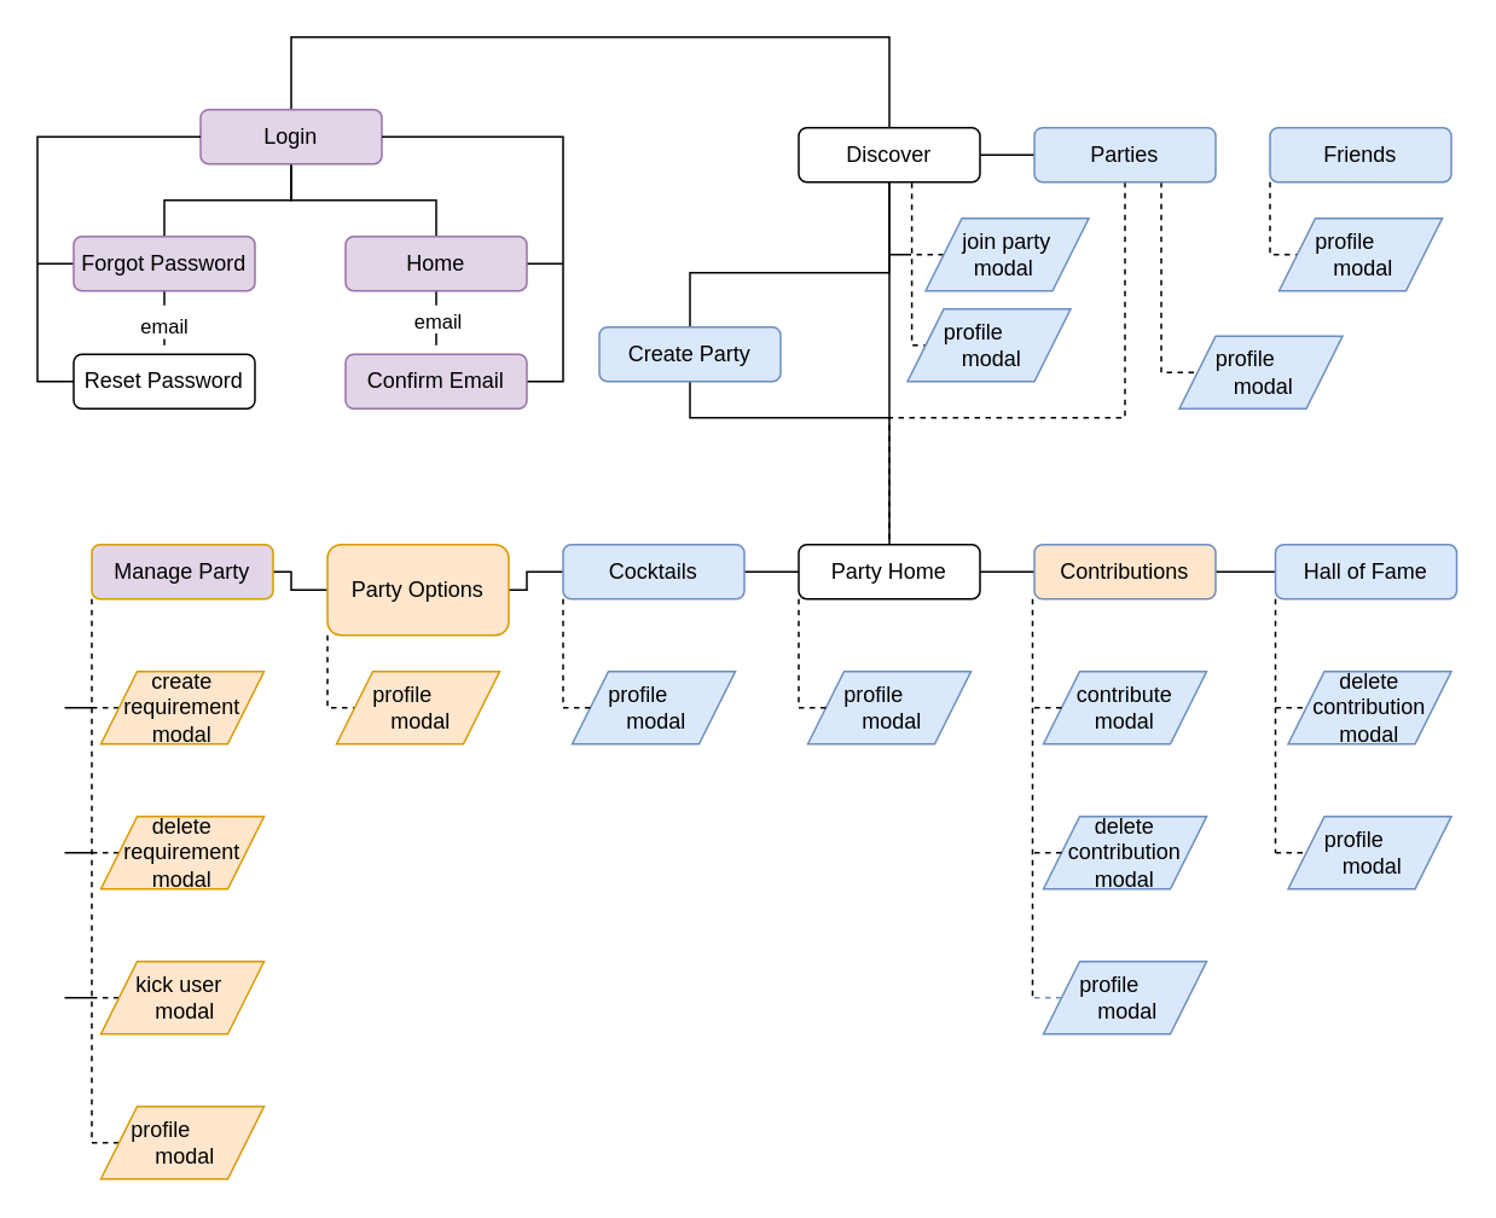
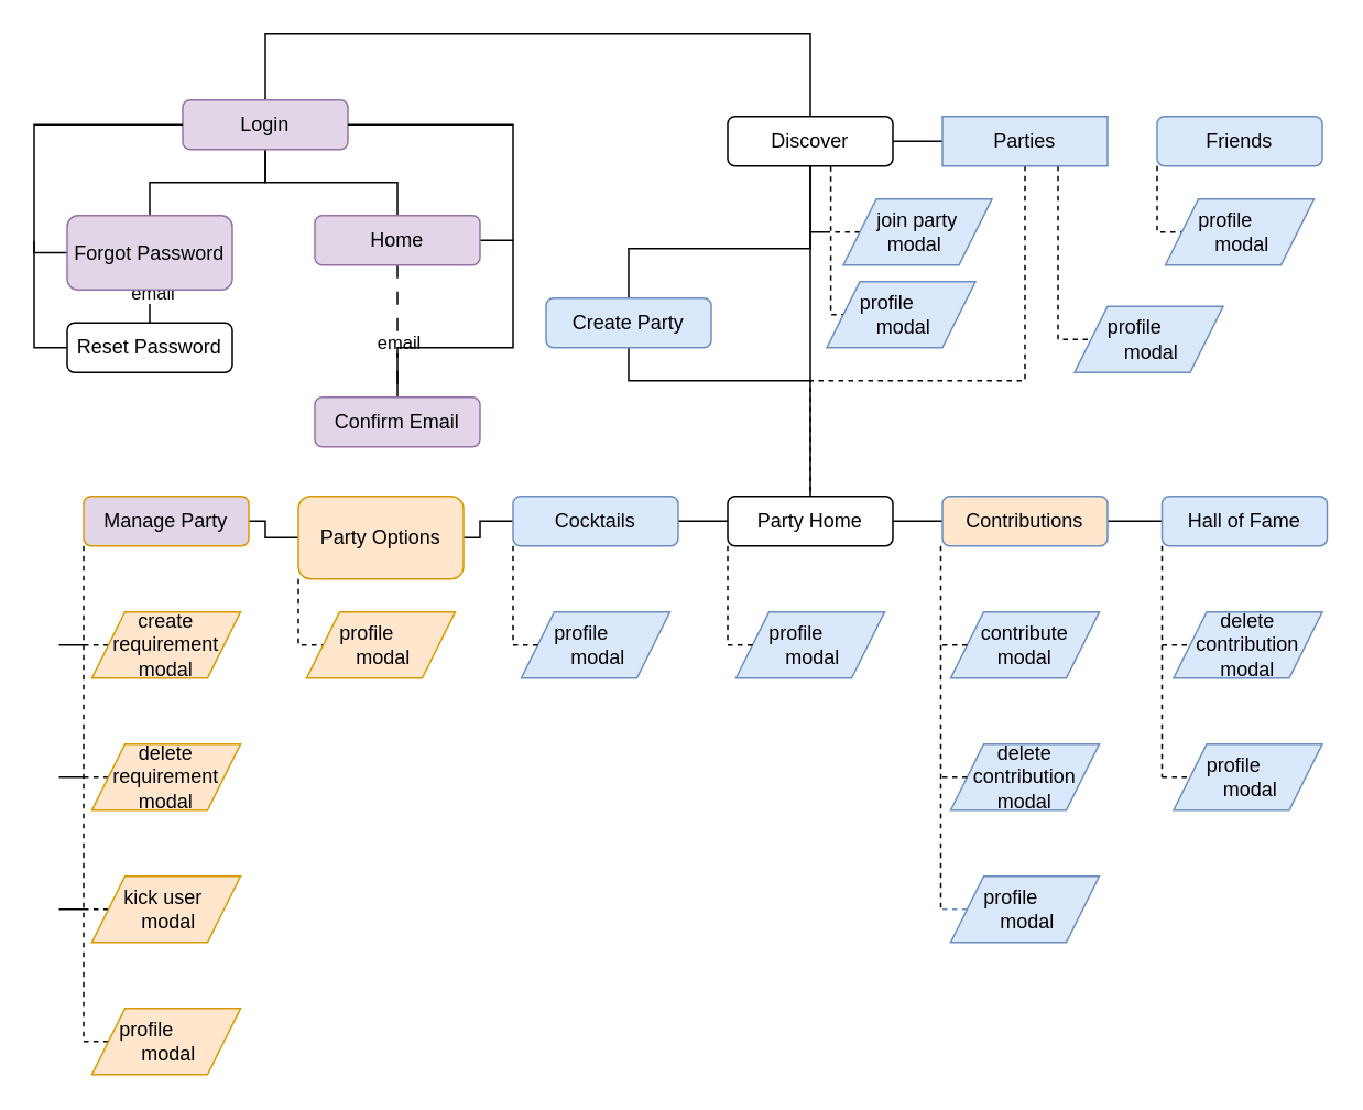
  <mxCell id="0" />
  <mxCell id="1" parent="0" />
  <mxCell id="2" style="edgeStyle=orthogonalEdgeStyle;rounded=0;orthogonalLoop=1;jettySize=auto;html=1;endArrow=none;startFill=0;" parent="1" source="6" target="25" edge="1"><mxGeometry relative="1" as="geometry" /></mxCell>
  <mxCell id="3" style="edgeStyle=orthogonalEdgeStyle;rounded=0;orthogonalLoop=1;jettySize=auto;html=1;entryX=0.5;entryY=0;entryDx=0;entryDy=0;endArrow=none;startFill=0;" parent="1" source="6" target="29" edge="1"><mxGeometry relative="1" as="geometry" /></mxCell>
  <mxCell id="4" style="edgeStyle=orthogonalEdgeStyle;rounded=0;orthogonalLoop=1;jettySize=auto;html=1;endArrow=none;startFill=0;" parent="1" source="6" target="42" edge="1"><mxGeometry relative="1" as="geometry"><Array as="points"><mxPoint x="490" y="150" /></Array></mxGeometry></mxCell>
  <mxCell id="5" style="edgeStyle=orthogonalEdgeStyle;rounded=0;orthogonalLoop=1;jettySize=auto;html=1;exitX=0.624;exitY=1.013;exitDx=0;exitDy=0;exitPerimeter=0;endArrow=none;startFill=0;dashed=1;entryX=0;entryY=0.5;entryDx=0;entryDy=0;" parent="1" source="6" target="71" edge="1"><mxGeometry relative="1" as="geometry"><mxPoint x="490" y="190" as="targetPoint" /><Array as="points"><mxPoint x="502" y="190" /></Array></mxGeometry></mxCell>
  <mxCell id="6" value="Discover" style="rounded=1;whiteSpace=wrap;html=1;" parent="1" vertex="1"><mxGeometry x="440" y="70" width="100" height="30" as="geometry" /></mxCell>
  <mxCell id="7" style="rounded=0;orthogonalLoop=1;jettySize=auto;html=1;entryX=0.5;entryY=0;entryDx=0;entryDy=0;edgeStyle=orthogonalEdgeStyle;endArrow=none;startFill=0;" parent="1" source="10" target="14" edge="1"><mxGeometry relative="1" as="geometry" /></mxCell>
  <mxCell id="8" style="edgeStyle=orthogonalEdgeStyle;rounded=0;orthogonalLoop=1;jettySize=auto;html=1;endArrow=none;startFill=0;" parent="1" source="10" target="22" edge="1"><mxGeometry relative="1" as="geometry" /></mxCell>
  <mxCell id="9" style="edgeStyle=orthogonalEdgeStyle;rounded=0;orthogonalLoop=1;jettySize=auto;html=1;entryX=0.5;entryY=0;entryDx=0;entryDy=0;endArrow=none;startFill=0;" parent="1" source="10" target="6" edge="1"><mxGeometry relative="1" as="geometry"><Array as="points"><mxPoint x="160" y="20" /><mxPoint x="490" y="20" /></Array></mxGeometry></mxCell>
  <mxCell id="10" value="Login" style="rounded=1;whiteSpace=wrap;html=1;fillColor=#e1d5e7;strokeColor=#9673a6;" parent="1" vertex="1"><mxGeometry x="110" y="60" width="100" height="30" as="geometry" /></mxCell>
  <mxCell id="11" style="edgeStyle=orthogonalEdgeStyle;rounded=0;orthogonalLoop=1;jettySize=auto;html=1;entryX=0.5;entryY=0;entryDx=0;entryDy=0;endArrow=none;startFill=0;dashed=1;dashPattern=8 8;" parent="1" source="14" target="16" edge="1"><mxGeometry relative="1" as="geometry" /></mxCell>
  <mxCell id="12" value="email" style="edgeLabel;html=1;align=center;verticalAlign=middle;resizable=0;points=[];" parent="11" vertex="1" connectable="0"><mxGeometry x="0.156" relative="1" as="geometry"><mxPoint as="offset" /></mxGeometry></mxCell>
  <mxCell id="13" style="edgeStyle=orthogonalEdgeStyle;rounded=0;orthogonalLoop=1;jettySize=auto;html=1;endArrow=none;startFill=0;" parent="1" source="14" edge="1"><mxGeometry relative="1" as="geometry"><mxPoint x="310" y="145" as="targetPoint" /></mxGeometry></mxCell>
  <mxCell id="14" value="Home" style="rounded=1;whiteSpace=wrap;html=1;fillColor=#e1d5e7;strokeColor=#9673a6;" parent="1" vertex="1"><mxGeometry x="190" y="130" width="100" height="30" as="geometry" /></mxCell>
  <mxCell id="15" style="edgeStyle=orthogonalEdgeStyle;rounded=0;orthogonalLoop=1;jettySize=auto;html=1;entryX=1;entryY=0.5;entryDx=0;entryDy=0;endArrow=none;startFill=0;" parent="1" source="16" target="10" edge="1"><mxGeometry relative="1" as="geometry"><Array as="points"><mxPoint x="310" y="210" /><mxPoint x="310" y="75" /></Array></mxGeometry></mxCell>
- <mxCell id="16" value="Confirm Email" style="rounded=1;whiteSpace=wrap;html=1;fillColor=#e1d5e7;strokeColor=#9673a6;" parent="1" vertex="1"><mxGeometry x="190" y="195" width="100" height="30" as="geometry" /></mxCell>
+ <mxCell id="16" value="Confirm Email" style="rounded=1;whiteSpace=wrap;html=1;fillColor=#e1d5e7;strokeColor=#9673a6;" parent="1" vertex="1"><mxGeometry x="190" y="240" width="100" height="30" as="geometry" /></mxCell>
  <mxCell id="17" style="edgeStyle=orthogonalEdgeStyle;rounded=0;orthogonalLoop=1;jettySize=auto;html=1;entryX=0;entryY=0.5;entryDx=0;entryDy=0;endArrow=none;startFill=0;" parent="1" source="18" target="10" edge="1"><mxGeometry relative="1" as="geometry"><Array as="points"><mxPoint x="20" y="210" /><mxPoint x="20" y="75" /></Array></mxGeometry></mxCell>
  <mxCell id="18" value="Reset Password" style="rounded=1;whiteSpace=wrap;html=1;" parent="1" vertex="1"><mxGeometry x="40" y="195" width="100" height="30" as="geometry" /></mxCell>
  <mxCell id="19" style="edgeStyle=orthogonalEdgeStyle;rounded=0;orthogonalLoop=1;jettySize=auto;html=1;endArrow=none;startFill=0;dashed=1;dashPattern=8 8;" parent="1" source="22" target="18" edge="1"><mxGeometry relative="1" as="geometry" /></mxCell>
  <mxCell id="20" value="email" style="edgeLabel;html=1;align=center;verticalAlign=middle;resizable=0;points=[];" parent="19" vertex="1" connectable="0"><mxGeometry x="0.289" y="-1" relative="1" as="geometry"><mxPoint as="offset" /></mxGeometry></mxCell>
  <mxCell id="21" style="edgeStyle=orthogonalEdgeStyle;rounded=0;orthogonalLoop=1;jettySize=auto;html=1;endArrow=none;startFill=0;" parent="1" source="22" edge="1"><mxGeometry relative="1" as="geometry"><mxPoint x="20" y="145" as="targetPoint" /></mxGeometry></mxCell>
- <mxCell id="22" value="Forgot Password" style="rounded=1;whiteSpace=wrap;html=1;fillColor=#e1d5e7;strokeColor=#9673a6;" parent="1" vertex="1"><mxGeometry x="40" y="130" width="100" height="30" as="geometry" /></mxCell>
+ <mxCell id="22" value="Forgot Password" style="rounded=1;whiteSpace=wrap;html=1;fillColor=#e1d5e7;strokeColor=#9673a6;" parent="1" vertex="1"><mxGeometry x="40" y="130" width="100" height="45" as="geometry" /></mxCell>
  <mxCell id="23" style="edgeStyle=orthogonalEdgeStyle;rounded=0;orthogonalLoop=1;jettySize=auto;html=1;entryX=0.5;entryY=0;entryDx=0;entryDy=0;endArrow=none;startFill=0;dashed=1;" parent="1" source="25" target="29" edge="1"><mxGeometry relative="1" as="geometry"><Array as="points"><mxPoint x="620" y="230" /><mxPoint x="490" y="230" /></Array></mxGeometry></mxCell>
  <mxCell id="24" style="edgeStyle=orthogonalEdgeStyle;rounded=0;orthogonalLoop=1;jettySize=auto;html=1;entryX=0;entryY=0.5;entryDx=0;entryDy=0;endArrow=none;startFill=0;dashed=1;" parent="1" source="25" target="68" edge="1"><mxGeometry relative="1" as="geometry"><Array as="points"><mxPoint x="640" y="120" /><mxPoint x="640" y="120" /></Array></mxGeometry></mxCell>
- <mxCell id="25" value="Parties" style="rounded=1;whiteSpace=wrap;html=1;fillColor=#dae8fc;strokeColor=#6c8ebf;" parent="1" vertex="1"><mxGeometry x="570" y="70" width="100" height="30" as="geometry" /></mxCell>
+ <mxCell id="25" value="Parties" style="whiteSpace=wrap;html=1;fillColor=#dae8fc;strokeColor=#6c8ebf;rounded=0;" parent="1" vertex="1"><mxGeometry x="570" y="70" width="100" height="30" as="geometry" /></mxCell>
  <mxCell id="26" style="edgeStyle=orthogonalEdgeStyle;rounded=0;orthogonalLoop=1;jettySize=auto;html=1;entryX=0;entryY=0.5;entryDx=0;entryDy=0;endArrow=none;startFill=0;dashed=1;" parent="1" source="27" target="58" edge="1"><mxGeometry relative="1" as="geometry"><Array as="points"><mxPoint x="700" y="140" /></Array></mxGeometry></mxCell>
  <mxCell id="27" value="Friends" style="rounded=1;whiteSpace=wrap;html=1;fillColor=#dae8fc;strokeColor=#6c8ebf;" parent="1" vertex="1"><mxGeometry x="700" y="70" width="100" height="30" as="geometry" /></mxCell>
  <mxCell id="28" style="edgeStyle=orthogonalEdgeStyle;rounded=0;orthogonalLoop=1;jettySize=auto;html=1;entryX=0;entryY=0.5;entryDx=0;entryDy=0;endArrow=none;startFill=0;" parent="1" source="29" target="31" edge="1"><mxGeometry relative="1" as="geometry" /></mxCell>
  <mxCell id="29" value="Party Home" style="rounded=1;whiteSpace=wrap;html=1;" parent="1" vertex="1"><mxGeometry x="440" y="300" width="100" height="30" as="geometry" /></mxCell>
  <mxCell id="30" style="edgeStyle=orthogonalEdgeStyle;rounded=0;orthogonalLoop=1;jettySize=auto;html=1;entryX=0;entryY=0.5;entryDx=0;entryDy=0;endArrow=none;startFill=0;fillColor=#dae8fc;strokeColor=#000000;" parent="1" source="31" target="32" edge="1"><mxGeometry relative="1" as="geometry" /></mxCell>
  <mxCell id="31" value="Contributions" style="rounded=1;whiteSpace=wrap;html=1;fillColor=#ffe6cc;strokeColor=#6c8ebf;" parent="1" vertex="1"><mxGeometry x="570" y="300" width="100" height="30" as="geometry" /></mxCell>
  <mxCell id="32" value="Hall of Fame" style="rounded=1;whiteSpace=wrap;html=1;fillColor=#dae8fc;strokeColor=#6c8ebf;" parent="1" vertex="1"><mxGeometry x="703" y="300" width="100" height="30" as="geometry" /></mxCell>
  <mxCell id="33" style="edgeStyle=orthogonalEdgeStyle;rounded=0;orthogonalLoop=1;jettySize=auto;html=1;entryX=1;entryY=0.5;entryDx=0;entryDy=0;endArrow=none;startFill=0;" parent="1" source="35" target="38" edge="1"><mxGeometry relative="1" as="geometry" /></mxCell>
  <mxCell id="34" style="edgeStyle=orthogonalEdgeStyle;rounded=0;orthogonalLoop=1;jettySize=auto;html=1;entryX=0;entryY=0.5;entryDx=0;entryDy=0;endArrow=none;startFill=0;" parent="1" source="35" target="29" edge="1"><mxGeometry relative="1" as="geometry" /></mxCell>
  <mxCell id="35" value="Cocktails" style="rounded=1;whiteSpace=wrap;html=1;fillColor=#dae8fc;strokeColor=#6c8ebf;" parent="1" vertex="1"><mxGeometry x="310" y="300" width="100" height="30" as="geometry" /></mxCell>
  <mxCell id="36" style="edgeStyle=orthogonalEdgeStyle;rounded=0;orthogonalLoop=1;jettySize=auto;html=1;entryX=1;entryY=0.5;entryDx=0;entryDy=0;endArrow=none;startFill=0;fillColor=#ffe6cc;strokeColor=#000000;" parent="1" source="38" target="40" edge="1"><mxGeometry relative="1" as="geometry" /></mxCell>
  <mxCell id="37" style="edgeStyle=orthogonalEdgeStyle;rounded=0;orthogonalLoop=1;jettySize=auto;html=1;entryX=0;entryY=0.5;entryDx=0;entryDy=0;endArrow=none;startFill=0;dashed=1;fillColor=#ffe6cc;strokeColor=#000000;" parent="1" source="38" target="53" edge="1"><mxGeometry relative="1" as="geometry"><Array as="points"><mxPoint x="180" y="390" /></Array></mxGeometry></mxCell>
  <mxCell id="38" value="Party Options" style="rounded=1;whiteSpace=wrap;html=1;fillColor=#ffe6cc;strokeColor=#d79b00;" parent="1" vertex="1"><mxGeometry x="180" y="300" width="100" height="50" as="geometry" /></mxCell>
  <mxCell id="39" style="edgeStyle=orthogonalEdgeStyle;rounded=0;orthogonalLoop=1;jettySize=auto;html=1;endArrow=none;startFill=0;dashed=1;entryX=0;entryY=0.5;entryDx=0;entryDy=0;fillColor=#ffe6cc;strokeColor=#000000;" parent="1" source="40" target="52" edge="1"><mxGeometry relative="1" as="geometry"><mxPoint x="50" y="650" as="targetPoint" /><Array as="points"><mxPoint x="50" y="630" /></Array></mxGeometry></mxCell>
  <mxCell id="40" value="Manage Party" style="rounded=1;whiteSpace=wrap;html=1;fillColor=#e1d5e7;strokeColor=#d79b00;" parent="1" vertex="1"><mxGeometry x="50" y="300" width="100" height="30" as="geometry" /></mxCell>
  <mxCell id="41" style="edgeStyle=orthogonalEdgeStyle;rounded=0;orthogonalLoop=1;jettySize=auto;html=1;endArrow=none;startFill=0;" parent="1" source="42" edge="1"><mxGeometry relative="1" as="geometry"><mxPoint x="490" y="230" as="targetPoint" /><Array as="points"><mxPoint x="380" y="230" /></Array></mxGeometry></mxCell>
  <mxCell id="42" value="Create Party" style="rounded=1;whiteSpace=wrap;html=1;fillColor=#dae8fc;strokeColor=#6c8ebf;" parent="1" vertex="1"><mxGeometry x="330" y="180" width="100" height="30" as="geometry" /></mxCell>
  <mxCell id="43" value="contribute modal" style="shape=parallelogram;perimeter=parallelogramPerimeter;whiteSpace=wrap;html=1;fixedSize=1;fillColor=#dae8fc;strokeColor=#6c8ebf;" parent="1" vertex="1"><mxGeometry x="575" y="370" width="90" height="40" as="geometry" /></mxCell>
  <mxCell id="44" value="delete contribution modal" style="shape=parallelogram;perimeter=parallelogramPerimeter;whiteSpace=wrap;html=1;fixedSize=1;fillColor=#dae8fc;strokeColor=#6c8ebf;" parent="1" vertex="1"><mxGeometry x="575" y="450" width="90" height="40" as="geometry" /></mxCell>
  <mxCell id="45" value="delete contribution modal" style="shape=parallelogram;perimeter=parallelogramPerimeter;whiteSpace=wrap;html=1;fixedSize=1;fillColor=#dae8fc;strokeColor=#6c8ebf;" parent="1" vertex="1"><mxGeometry x="710" y="370" width="90" height="40" as="geometry" /></mxCell>
  <mxCell id="46" style="edgeStyle=orthogonalEdgeStyle;rounded=0;orthogonalLoop=1;jettySize=auto;html=1;endArrow=none;startFill=0;dashed=1;" edge="1" parent="1" source="47"><mxGeometry relative="1" as="geometry"><mxPoint x="50" y="390" as="targetPoint" /></mxGeometry></mxCell>
  <mxCell id="47" value="create requirement modal" style="shape=parallelogram;perimeter=parallelogramPerimeter;whiteSpace=wrap;html=1;fixedSize=1;fillColor=#ffe6cc;strokeColor=#d79b00;" parent="1" vertex="1"><mxGeometry x="55" y="370" width="90" height="40" as="geometry" /></mxCell>
  <mxCell id="48" style="edgeStyle=orthogonalEdgeStyle;rounded=0;orthogonalLoop=1;jettySize=auto;html=1;endArrow=none;startFill=0;dashed=1;" edge="1" parent="1" source="49"><mxGeometry relative="1" as="geometry"><mxPoint x="50" y="470" as="targetPoint" /></mxGeometry></mxCell>
  <mxCell id="49" value="delete requirement modal" style="shape=parallelogram;perimeter=parallelogramPerimeter;whiteSpace=wrap;html=1;fixedSize=1;fillColor=#ffe6cc;strokeColor=#d79b00;" parent="1" vertex="1"><mxGeometry x="55" y="450" width="90" height="40" as="geometry" /></mxCell>
  <mxCell id="50" style="edgeStyle=orthogonalEdgeStyle;rounded=0;orthogonalLoop=1;jettySize=auto;html=1;endArrow=none;startFill=0;dashed=1;" edge="1" parent="1" source="51"><mxGeometry relative="1" as="geometry"><mxPoint x="50" y="550" as="targetPoint" /></mxGeometry></mxCell>
  <mxCell id="51" value="kick user&amp;nbsp; &amp;nbsp;modal" style="shape=parallelogram;perimeter=parallelogramPerimeter;whiteSpace=wrap;html=1;fixedSize=1;fillColor=#ffe6cc;strokeColor=#d79b00;" parent="1" vertex="1"><mxGeometry x="55" y="530" width="90" height="40" as="geometry" /></mxCell>
  <mxCell id="52" value="profile&amp;nbsp; &amp;nbsp; &amp;nbsp; &amp;nbsp; &amp;nbsp;modal" style="shape=parallelogram;perimeter=parallelogramPerimeter;whiteSpace=wrap;html=1;fixedSize=1;fillColor=#ffe6cc;strokeColor=#d79b00;" parent="1" vertex="1"><mxGeometry x="55" y="610" width="90" height="40" as="geometry" /></mxCell>
  <mxCell id="53" value="profile&amp;nbsp; &amp;nbsp; &amp;nbsp; &amp;nbsp;modal" style="shape=parallelogram;perimeter=parallelogramPerimeter;whiteSpace=wrap;html=1;fixedSize=1;fillColor=#ffe6cc;strokeColor=#d79b00;" parent="1" vertex="1"><mxGeometry x="185" y="370" width="90" height="40" as="geometry" /></mxCell>
  <mxCell id="54" value="profile&amp;nbsp; &amp;nbsp; &amp;nbsp; &amp;nbsp;modal" style="shape=parallelogram;perimeter=parallelogramPerimeter;whiteSpace=wrap;html=1;fixedSize=1;fillColor=#dae8fc;strokeColor=#6c8ebf;" parent="1" vertex="1"><mxGeometry x="315" y="370" width="90" height="40" as="geometry" /></mxCell>
  <mxCell id="55" value="profile&amp;nbsp; &amp;nbsp; &amp;nbsp; &amp;nbsp;modal" style="shape=parallelogram;perimeter=parallelogramPerimeter;whiteSpace=wrap;html=1;fixedSize=1;fillColor=#dae8fc;strokeColor=#6c8ebf;" parent="1" vertex="1"><mxGeometry x="445" y="370" width="90" height="40" as="geometry" /></mxCell>
  <mxCell id="56" value="profile&amp;nbsp; &amp;nbsp; &amp;nbsp; &amp;nbsp;modal" style="shape=parallelogram;perimeter=parallelogramPerimeter;whiteSpace=wrap;html=1;fixedSize=1;fillColor=#dae8fc;strokeColor=#6c8ebf;" parent="1" vertex="1"><mxGeometry x="575" y="530" width="90" height="40" as="geometry" /></mxCell>
  <mxCell id="57" value="profile&amp;nbsp; &amp;nbsp; &amp;nbsp; &amp;nbsp;modal" style="shape=parallelogram;perimeter=parallelogramPerimeter;whiteSpace=wrap;html=1;fixedSize=1;fillColor=#dae8fc;strokeColor=#6c8ebf;" parent="1" vertex="1"><mxGeometry x="710" y="450" width="90" height="40" as="geometry" /></mxCell>
  <mxCell id="58" value="profile&amp;nbsp; &amp;nbsp; &amp;nbsp; &amp;nbsp;modal" style="shape=parallelogram;perimeter=parallelogramPerimeter;whiteSpace=wrap;html=1;fixedSize=1;fillColor=#dae8fc;strokeColor=#6c8ebf;" parent="1" vertex="1"><mxGeometry x="705" y="120" width="90" height="40" as="geometry" /></mxCell>
  <mxCell id="59" style="edgeStyle=orthogonalEdgeStyle;rounded=0;orthogonalLoop=1;jettySize=auto;html=1;endArrow=none;startFill=0;dashed=1;fillColor=#dae8fc;strokeColor=#000000;" parent="1" edge="1"><mxGeometry relative="1" as="geometry"><mxPoint x="570" y="390" as="targetPoint" /><mxPoint x="585" y="390" as="sourcePoint" /></mxGeometry></mxCell>
  <mxCell id="60" style="edgeStyle=orthogonalEdgeStyle;rounded=0;orthogonalLoop=1;jettySize=auto;html=1;endArrow=none;startFill=0;dashed=1;fillColor=#dae8fc;strokeColor=#000000;" parent="1" edge="1"><mxGeometry relative="1" as="geometry"><mxPoint x="570" y="470" as="targetPoint" /><mxPoint x="585" y="470" as="sourcePoint" /></mxGeometry></mxCell>
  <mxCell id="61" style="edgeStyle=orthogonalEdgeStyle;rounded=0;orthogonalLoop=1;jettySize=auto;html=1;endArrow=none;startFill=0;dashed=1;fillColor=#dae8fc;strokeColor=#6c8ebf;" parent="1" edge="1"><mxGeometry relative="1" as="geometry"><mxPoint x="570" y="550" as="targetPoint" /><mxPoint x="585" y="550" as="sourcePoint" /></mxGeometry></mxCell>
  <mxCell id="62" style="edgeStyle=orthogonalEdgeStyle;rounded=0;orthogonalLoop=1;jettySize=auto;html=1;endArrow=none;startFill=0;dashed=1;fillColor=#dae8fc;strokeColor=#000000;" parent="1" edge="1"><mxGeometry relative="1" as="geometry"><mxPoint x="703" y="390" as="targetPoint" /><mxPoint x="718" y="390" as="sourcePoint" /></mxGeometry></mxCell>
  <mxCell id="63" style="edgeStyle=orthogonalEdgeStyle;rounded=0;orthogonalLoop=1;jettySize=auto;html=1;endArrow=none;startFill=0;dashed=1;fillColor=#dae8fc;strokeColor=#000000;" parent="1" edge="1"><mxGeometry relative="1" as="geometry"><mxPoint x="703" y="470" as="targetPoint" /><mxPoint x="718" y="470" as="sourcePoint" /></mxGeometry></mxCell>
  <mxCell id="64" style="edgeStyle=orthogonalEdgeStyle;rounded=0;orthogonalLoop=1;jettySize=auto;html=1;entryX=0;entryY=0.5;entryDx=0;entryDy=0;endArrow=none;startFill=0;dashed=1;fillColor=#dae8fc;strokeColor=#000000;" parent="1" edge="1"><mxGeometry relative="1" as="geometry"><mxPoint x="310" y="330" as="sourcePoint" /><mxPoint x="325" y="390" as="targetPoint" /><Array as="points"><mxPoint x="310" y="390" /></Array></mxGeometry></mxCell>
  <mxCell id="65" style="edgeStyle=orthogonalEdgeStyle;rounded=0;orthogonalLoop=1;jettySize=auto;html=1;entryX=0;entryY=0.5;entryDx=0;entryDy=0;endArrow=none;startFill=0;dashed=1;strokeColor=#000000;" parent="1" edge="1"><mxGeometry relative="1" as="geometry"><mxPoint x="440" y="330" as="sourcePoint" /><mxPoint x="455" y="390" as="targetPoint" /><Array as="points"><mxPoint x="440" y="390" /></Array></mxGeometry></mxCell>
  <mxCell id="66" style="edgeStyle=orthogonalEdgeStyle;rounded=0;orthogonalLoop=1;jettySize=auto;html=1;endArrow=none;startFill=0;dashed=1;fillColor=#dae8fc;strokeColor=#000000;" parent="1" edge="1"><mxGeometry relative="1" as="geometry"><mxPoint x="703" y="330" as="sourcePoint" /><mxPoint x="703" y="470" as="targetPoint" /><Array as="points"><mxPoint x="703" y="390" /></Array></mxGeometry></mxCell>
  <mxCell id="67" style="edgeStyle=orthogonalEdgeStyle;rounded=0;orthogonalLoop=1;jettySize=auto;html=1;endArrow=none;startFill=0;dashed=1;fillColor=#dae8fc;strokeColor=#000000;" parent="1" edge="1"><mxGeometry relative="1" as="geometry"><mxPoint x="569" y="330" as="sourcePoint" /><mxPoint x="569" y="550" as="targetPoint" /><Array as="points"><mxPoint x="569" y="390" /></Array></mxGeometry></mxCell>
  <mxCell id="68" value="profile&amp;nbsp; &amp;nbsp; &amp;nbsp; &amp;nbsp;modal" style="shape=parallelogram;perimeter=parallelogramPerimeter;whiteSpace=wrap;html=1;fixedSize=1;fillColor=#dae8fc;strokeColor=#6c8ebf;" parent="1" vertex="1"><mxGeometry x="650" y="185" width="90" height="40" as="geometry" /></mxCell>
  <mxCell id="69" style="edgeStyle=orthogonalEdgeStyle;rounded=0;orthogonalLoop=1;jettySize=auto;html=1;endArrow=none;startFill=0;dashed=1;" parent="1" source="70" edge="1"><mxGeometry relative="1" as="geometry"><mxPoint x="500" y="140" as="targetPoint" /></mxGeometry></mxCell>
  <mxCell id="70" value="join party modal&amp;nbsp;" style="shape=parallelogram;perimeter=parallelogramPerimeter;whiteSpace=wrap;html=1;fixedSize=1;fillColor=#dae8fc;strokeColor=#6c8ebf;" parent="1" vertex="1"><mxGeometry x="510" y="120" width="90" height="40" as="geometry" /></mxCell>
  <mxCell id="71" value="profile&amp;nbsp; &amp;nbsp; &amp;nbsp; &amp;nbsp;modal" style="shape=parallelogram;perimeter=parallelogramPerimeter;whiteSpace=wrap;html=1;fixedSize=1;fillColor=#dae8fc;strokeColor=#6c8ebf;" parent="1" vertex="1"><mxGeometry x="500" y="170" width="90" height="40" as="geometry" /></mxCell>
